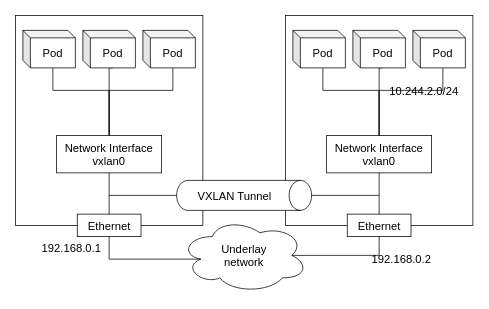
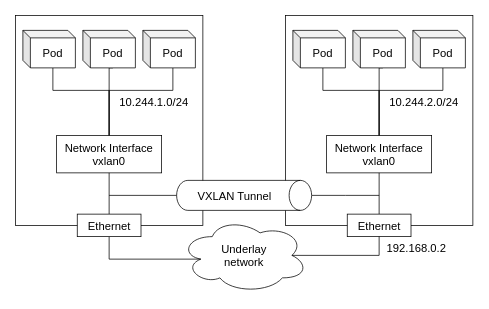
  <mxCell id="0" />
  <mxCell id="1" parent="0" />
  <mxCell id="2" value="" style="rounded=0;whiteSpace=wrap;html=1;fontSize=15;" vertex="1" parent="1"><mxGeometry x="20" y="20" width="250" height="280" as="geometry" /></mxCell>
  <mxCell id="3" value="Network Interface&lt;br style=&quot;font-size: 15px;&quot;&gt;vxlan0" style="rounded=0;whiteSpace=wrap;html=1;fontSize=15;" vertex="1" parent="1"><mxGeometry x="75" y="180" width="140" height="50" as="geometry" /></mxCell>
  <mxCell id="4" style="edgeStyle=orthogonalEdgeStyle;rounded=0;orthogonalLoop=1;jettySize=auto;html=1;fontSize=15;endArrow=none;endFill=0;" edge="1" parent="1" source="5" target="3"><mxGeometry relative="1" as="geometry"><mxPoint x="145" y="185" as="targetPoint" /><mxPoint x="70" y="95" as="sourcePoint" /><Array as="points"><mxPoint x="70" y="120" /><mxPoint x="145" y="120" /></Array></mxGeometry></mxCell>
  <mxCell id="5" value="Pod" style="shape=cube;whiteSpace=wrap;html=1;boundedLbl=1;backgroundOutline=1;darkOpacity=0.05;darkOpacity2=0.1;size=10;fontSize=15;" vertex="1" parent="1"><mxGeometry x="30" y="40" width="70" height="50" as="geometry" /></mxCell>
  <mxCell id="6" style="edgeStyle=orthogonalEdgeStyle;rounded=0;orthogonalLoop=1;jettySize=auto;html=1;exitX=0;exitY=0;exitDx=40;exitDy=50;exitPerimeter=0;fontSize=15;endArrow=none;endFill=0;" edge="1" parent="1" source="7" target="3"><mxGeometry relative="1" as="geometry"><mxPoint x="150" y="130" as="targetPoint" /><Array as="points"><mxPoint x="145" y="90" /></Array></mxGeometry></mxCell>
  <mxCell id="7" value="Pod" style="shape=cube;whiteSpace=wrap;html=1;boundedLbl=1;backgroundOutline=1;darkOpacity=0.05;darkOpacity2=0.1;size=10;fontSize=15;" vertex="1" parent="1"><mxGeometry x="110" y="40" width="70" height="50" as="geometry" /></mxCell>
  <mxCell id="8" style="edgeStyle=orthogonalEdgeStyle;rounded=0;orthogonalLoop=1;jettySize=auto;html=1;exitX=0;exitY=0;exitDx=40;exitDy=50;exitPerimeter=0;fontSize=15;endArrow=none;endFill=0;entryX=0.5;entryY=0;entryDx=0;entryDy=0;" edge="1" parent="1" source="9" target="3"><mxGeometry relative="1" as="geometry"><mxPoint x="230" y="130" as="targetPoint" /><Array as="points"><mxPoint x="230" y="120" /><mxPoint x="145" y="120" /></Array></mxGeometry></mxCell>
  <mxCell id="9" value="Pod" style="shape=cube;whiteSpace=wrap;html=1;boundedLbl=1;backgroundOutline=1;darkOpacity=0.05;darkOpacity2=0.1;size=10;fontSize=15;" vertex="1" parent="1"><mxGeometry x="190" y="40" width="70" height="50" as="geometry" /></mxCell>
+ <mxCell id="10" value="10.244.1.0/24" style="text;html=1;strokeColor=none;fillColor=none;align=center;verticalAlign=middle;whiteSpace=wrap;rounded=0;fontSize=15;" vertex="1" parent="1"><mxGeometry x="150" y="120" width="110" height="30" as="geometry" /></mxCell>
  <mxCell id="11" value="Underlay&lt;br&gt;network" style="ellipse;shape=cloud;whiteSpace=wrap;html=1;fontSize=15;" vertex="1" parent="1"><mxGeometry x="240" y="290" width="170" height="100" as="geometry" /></mxCell>
  <mxCell id="12" value="" style="edgeStyle=orthogonalEdgeStyle;rounded=0;orthogonalLoop=1;jettySize=auto;html=1;exitX=0.5;exitY=1;exitDx=0;exitDy=0;fontSize=15;endArrow=none;endFill=0;" edge="1" parent="1" source="3" target="14"><mxGeometry relative="1" as="geometry"><mxPoint x="145" y="280" as="targetPoint" /><mxPoint x="145" y="230" as="sourcePoint" /></mxGeometry></mxCell>
  <mxCell id="13" style="edgeStyle=orthogonalEdgeStyle;rounded=0;orthogonalLoop=1;jettySize=auto;html=1;exitX=0.5;exitY=1;exitDx=0;exitDy=0;entryX=0.16;entryY=0.55;entryDx=0;entryDy=0;entryPerimeter=0;fontSize=15;endArrow=none;endFill=0;" edge="1" parent="1" source="14" target="11"><mxGeometry relative="1" as="geometry" /></mxCell>
  <mxCell id="14" value="Ethernet" style="rounded=0;whiteSpace=wrap;html=1;fontSize=15;" vertex="1" parent="1"><mxGeometry x="102.5" y="285" width="85" height="30" as="geometry" /></mxCell>
  <mxCell id="15" style="edgeStyle=orthogonalEdgeStyle;rounded=0;orthogonalLoop=1;jettySize=auto;html=1;exitX=0.5;exitY=1;exitDx=0;exitDy=0;entryX=0.875;entryY=0.5;entryDx=0;entryDy=0;entryPerimeter=0;fontSize=15;endArrow=none;endFill=0;" edge="1" parent="1" source="16" target="11"><mxGeometry relative="1" as="geometry"><Array as="points"><mxPoint x="505" y="340" /></Array></mxGeometry></mxCell>
  <mxCell id="16" value="" style="rounded=0;whiteSpace=wrap;html=1;fontSize=15;" vertex="1" parent="1"><mxGeometry x="380" y="20" width="250" height="280" as="geometry" /></mxCell>
  <mxCell id="17" value="Network Interface&lt;br style=&quot;font-size: 15px;&quot;&gt;vxlan0" style="rounded=0;whiteSpace=wrap;html=1;fontSize=15;" vertex="1" parent="1"><mxGeometry x="435" y="180" width="140" height="50" as="geometry" /></mxCell>
  <mxCell id="18" style="edgeStyle=orthogonalEdgeStyle;rounded=0;orthogonalLoop=1;jettySize=auto;html=1;fontSize=15;endArrow=none;endFill=0;" edge="1" parent="1" source="19" target="17"><mxGeometry relative="1" as="geometry"><mxPoint x="505" y="185" as="targetPoint" /><mxPoint x="430" y="95" as="sourcePoint" /><Array as="points"><mxPoint x="430" y="120" /><mxPoint x="505" y="120" /></Array></mxGeometry></mxCell>
  <mxCell id="19" value="Pod" style="shape=cube;whiteSpace=wrap;html=1;boundedLbl=1;backgroundOutline=1;darkOpacity=0.05;darkOpacity2=0.1;size=10;fontSize=15;" vertex="1" parent="1"><mxGeometry x="390" y="40" width="70" height="50" as="geometry" /></mxCell>
  <mxCell id="20" style="edgeStyle=orthogonalEdgeStyle;rounded=0;orthogonalLoop=1;jettySize=auto;html=1;exitX=0;exitY=0;exitDx=40;exitDy=50;exitPerimeter=0;fontSize=15;endArrow=none;endFill=0;" edge="1" parent="1" source="21" target="17"><mxGeometry relative="1" as="geometry"><mxPoint x="510" y="130" as="targetPoint" /><Array as="points"><mxPoint x="505" y="90" /></Array></mxGeometry></mxCell>
  <mxCell id="21" value="Pod" style="shape=cube;whiteSpace=wrap;html=1;boundedLbl=1;backgroundOutline=1;darkOpacity=0.05;darkOpacity2=0.1;size=10;fontSize=15;" vertex="1" parent="1"><mxGeometry x="470" y="40" width="70" height="50" as="geometry" /></mxCell>
  <mxCell id="22" style="edgeStyle=orthogonalEdgeStyle;rounded=0;orthogonalLoop=1;jettySize=auto;html=1;exitX=0;exitY=0;exitDx=40;exitDy=50;exitPerimeter=0;fontSize=15;endArrow=none;endFill=0;entryX=0.5;entryY=0;entryDx=0;entryDy=0;" edge="1" parent="1" source="23" target="17"><mxGeometry relative="1" as="geometry"><mxPoint x="590" y="130" as="targetPoint" /><Array as="points"><mxPoint x="590" y="120" /><mxPoint x="505" y="120" /></Array></mxGeometry></mxCell>
  <mxCell id="23" value="Pod" style="shape=cube;whiteSpace=wrap;html=1;boundedLbl=1;backgroundOutline=1;darkOpacity=0.05;darkOpacity2=0.1;size=10;fontSize=15;" vertex="1" parent="1"><mxGeometry x="550" y="40" width="70" height="50" as="geometry" /></mxCell>
- <mxCell id="24" value="10.244.2.0/24" style="text;html=1;strokeColor=none;fillColor=none;align=center;verticalAlign=middle;whiteSpace=wrap;rounded=0;fontSize=15;" vertex="1" parent="1"><mxGeometry x="510" y="105" width="110" height="30" as="geometry" /></mxCell>
+ <mxCell id="24" value="10.244.2.0/24" style="text;html=1;strokeColor=none;fillColor=none;align=center;verticalAlign=middle;whiteSpace=wrap;rounded=0;fontSize=15;" vertex="1" parent="1"><mxGeometry x="510" y="120" width="110" height="30" as="geometry" /></mxCell>
  <mxCell id="25" value="" style="edgeStyle=orthogonalEdgeStyle;rounded=0;orthogonalLoop=1;jettySize=auto;html=1;exitX=0.5;exitY=1;exitDx=0;exitDy=0;fontSize=15;endArrow=none;endFill=0;startArrow=none;" edge="1" parent="1" source="27"><mxGeometry relative="1" as="geometry"><mxPoint x="505" y="290" as="targetPoint" /><mxPoint x="505" y="230" as="sourcePoint" /></mxGeometry></mxCell>
  <mxCell id="26" value="" style="edgeStyle=orthogonalEdgeStyle;rounded=0;orthogonalLoop=1;jettySize=auto;html=1;exitX=0.5;exitY=1;exitDx=0;exitDy=0;fontSize=15;endArrow=none;endFill=0;" edge="1" parent="1" source="17" target="27"><mxGeometry relative="1" as="geometry"><mxPoint x="505" y="290" as="targetPoint" /><mxPoint x="505" y="230" as="sourcePoint" /></mxGeometry></mxCell>
  <mxCell id="27" value="Ethernet" style="rounded=0;whiteSpace=wrap;html=1;fontSize=15;" vertex="1" parent="1"><mxGeometry x="462.5" y="285" width="85" height="30" as="geometry" /></mxCell>
  <mxCell id="28" style="edgeStyle=orthogonalEdgeStyle;rounded=0;orthogonalLoop=1;jettySize=auto;html=1;exitX=0.5;exitY=0;exitDx=0;exitDy=0;exitPerimeter=0;fontSize=15;endArrow=none;endFill=0;" edge="1" parent="1" source="29"><mxGeometry relative="1" as="geometry"><mxPoint x="505" y="260" as="targetPoint" /></mxGeometry></mxCell>
  <mxCell id="29" value="VXLAN Tunnel" style="shape=cylinder3;whiteSpace=wrap;html=1;boundedLbl=1;backgroundOutline=1;size=15;fontSize=15;rotation=90;horizontal=0;" vertex="1" parent="1"><mxGeometry x="305" y="170" width="40" height="180" as="geometry" /></mxCell>
  <mxCell id="30" value="" style="endArrow=none;html=1;rounded=0;fontSize=15;entryX=0.5;entryY=1;entryDx=0;entryDy=0;entryPerimeter=0;" edge="1" parent="1" target="29"><mxGeometry width="50" height="50" relative="1" as="geometry"><mxPoint x="145" y="260" as="sourcePoint" /><mxPoint x="190" y="400" as="targetPoint" /></mxGeometry></mxCell>
- <mxCell id="31" value="192.168.0.1" style="text;html=1;strokeColor=none;fillColor=none;align=center;verticalAlign=middle;whiteSpace=wrap;rounded=0;fontSize=15;" vertex="1" parent="1"><mxGeometry x="50" y="315" width="90" height="30" as="geometry" /></mxCell>
- <mxCell id="32" value="192.168.0.2" style="text;html=1;strokeColor=none;fillColor=none;align=center;verticalAlign=middle;whiteSpace=wrap;rounded=0;fontSize=15;" vertex="1" parent="1"><mxGeometry x="490" y="330" width="90" height="30" as="geometry" /></mxCell>
+ <mxCell id="32" value="192.168.0.2" style="text;html=1;strokeColor=none;fillColor=none;align=center;verticalAlign=middle;whiteSpace=wrap;rounded=0;fontSize=15;" vertex="1" parent="1"><mxGeometry x="510" y="315" width="90" height="30" as="geometry" /></mxCell>
